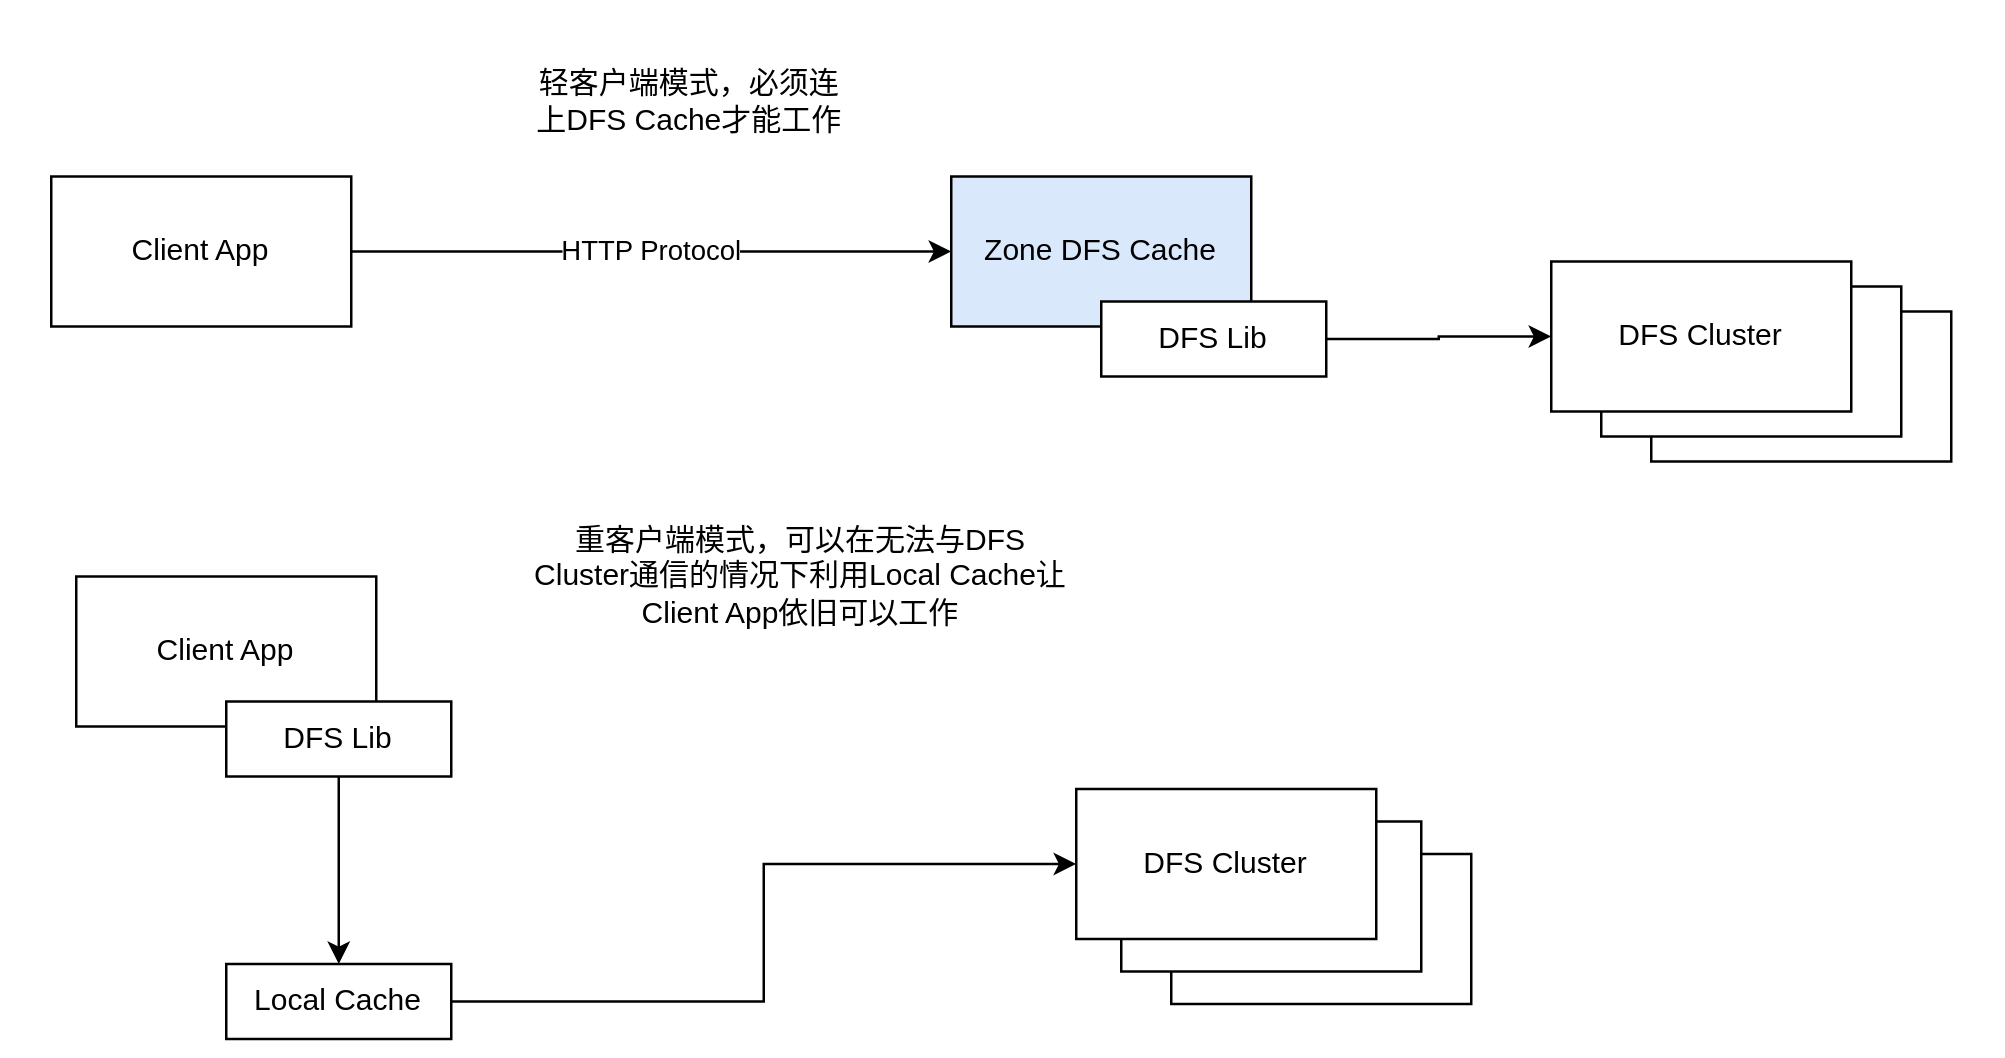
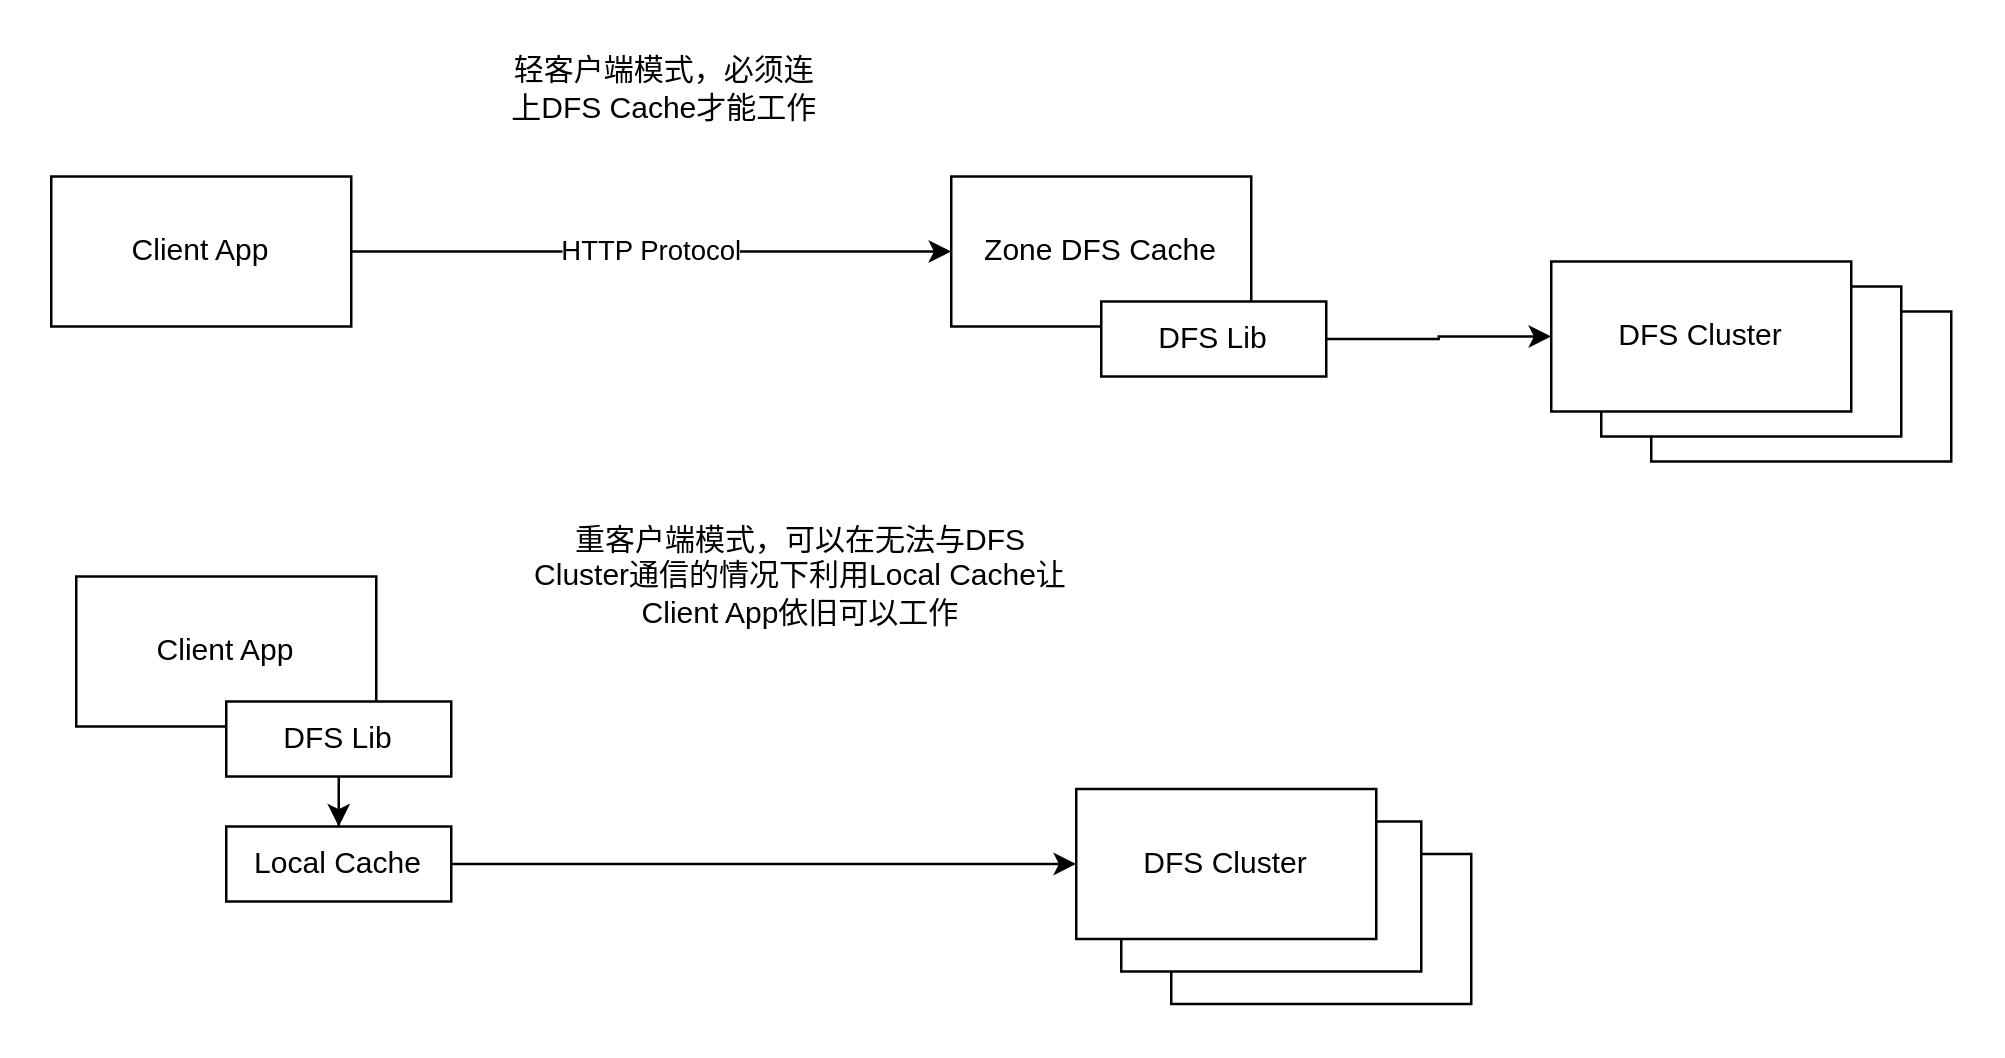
  <mxCell id="0" />
  <mxCell id="1" parent="0" />
  <mxCell id="2" value="HTTP Protocol" style="edgeStyle=orthogonalEdgeStyle;rounded=0;orthogonalLoop=1;jettySize=auto;html=1;exitX=1;exitY=0.5;exitDx=0;exitDy=0;entryX=0;entryY=0.5;entryDx=0;entryDy=0;" edge="1" parent="1" source="3" target="5"><mxGeometry relative="1" as="geometry" /></mxCell>
  <mxCell id="3" value="Client App" style="rounded=0;whiteSpace=wrap;html=1;" vertex="1" parent="1"><mxGeometry x="20" y="70" width="120" height="60" as="geometry" /></mxCell>
  <mxCell id="4" style="edgeStyle=orthogonalEdgeStyle;rounded=0;orthogonalLoop=1;jettySize=auto;html=1;exitX=1;exitY=0.5;exitDx=0;exitDy=0;entryX=0;entryY=0.5;entryDx=0;entryDy=0;" edge="1" parent="1" source="19" target="8"><mxGeometry relative="1" as="geometry" /></mxCell>
- <mxCell id="5" value="Zone DFS Cache" style="rounded=0;whiteSpace=wrap;html=1;fillColor=#dae8fc;" vertex="1" parent="1"><mxGeometry x="380" y="70" width="120" height="60" as="geometry" /></mxCell>
+ <mxCell id="5" value="Zone DFS Cache" style="rounded=0;whiteSpace=wrap;html=1;" vertex="1" parent="1"><mxGeometry x="380" y="70" width="120" height="60" as="geometry" /></mxCell>
  <mxCell id="6" value="" style="rounded=0;whiteSpace=wrap;html=1;" vertex="1" parent="1"><mxGeometry x="660" y="124" width="120" height="60" as="geometry" /></mxCell>
  <mxCell id="7" value="" style="rounded=0;whiteSpace=wrap;html=1;" vertex="1" parent="1"><mxGeometry x="640" y="114" width="120" height="60" as="geometry" /></mxCell>
  <mxCell id="8" value="DFS Cluster" style="rounded=0;whiteSpace=wrap;html=1;" vertex="1" parent="1"><mxGeometry x="620" y="104" width="120" height="60" as="geometry" /></mxCell>
- <mxCell id="9" value="轻客户端模式，必须连上DFS Cache才能工作" style="text;html=1;align=center;verticalAlign=middle;whiteSpace=wrap;rounded=0;" vertex="1" parent="1"><mxGeometry x="211" y="25" width="129" height="30" as="geometry" /></mxCell>
+ <mxCell id="9" value="轻客户端模式，必须连上DFS Cache才能工作" style="text;html=1;align=center;verticalAlign=middle;whiteSpace=wrap;rounded=0;" vertex="1" parent="1"><mxGeometry x="201" y="20" width="129" height="30" as="geometry" /></mxCell>
  <mxCell id="10" value="Client App" style="rounded=0;whiteSpace=wrap;html=1;" vertex="1" parent="1"><mxGeometry x="30" y="230" width="120" height="60" as="geometry" /></mxCell>
  <mxCell id="11" style="edgeStyle=orthogonalEdgeStyle;rounded=0;orthogonalLoop=1;jettySize=auto;html=1;exitX=0.5;exitY=1;exitDx=0;exitDy=0;" edge="1" parent="1" source="12" target="14"><mxGeometry relative="1" as="geometry" /></mxCell>
  <mxCell id="12" value="DFS Lib" style="rounded=0;whiteSpace=wrap;html=1;" vertex="1" parent="1"><mxGeometry x="90" y="280" width="90" height="30" as="geometry" /></mxCell>
  <mxCell id="13" style="edgeStyle=orthogonalEdgeStyle;rounded=0;orthogonalLoop=1;jettySize=auto;html=1;exitX=1;exitY=0.5;exitDx=0;exitDy=0;entryX=0;entryY=0.5;entryDx=0;entryDy=0;" edge="1" parent="1" source="14" target="17"><mxGeometry relative="1" as="geometry" /></mxCell>
- <mxCell id="14" value="Local Cache" style="rounded=0;whiteSpace=wrap;html=1;" vertex="1" parent="1"><mxGeometry x="90" y="385" width="90" height="30" as="geometry" /></mxCell>
+ <mxCell id="14" value="Local Cache" style="rounded=0;whiteSpace=wrap;html=1;" vertex="1" parent="1"><mxGeometry x="90" y="330" width="90" height="30" as="geometry" /></mxCell>
  <mxCell id="15" value="" style="rounded=0;whiteSpace=wrap;html=1;" vertex="1" parent="1"><mxGeometry x="468" y="341" width="120" height="60" as="geometry" /></mxCell>
  <mxCell id="16" value="" style="rounded=0;whiteSpace=wrap;html=1;" vertex="1" parent="1"><mxGeometry x="448" y="328" width="120" height="60" as="geometry" /></mxCell>
  <mxCell id="17" value="DFS Cluster" style="rounded=0;whiteSpace=wrap;html=1;" vertex="1" parent="1"><mxGeometry x="430" y="315" width="120" height="60" as="geometry" /></mxCell>
  <mxCell id="18" value="重客户端模式，可以在无法与DFS Cluster通信的情况下利用Local Cache让Client App依旧可以工作" style="text;html=1;align=center;verticalAlign=middle;whiteSpace=wrap;rounded=0;" vertex="1" parent="1"><mxGeometry x="210" y="200" width="220" height="60" as="geometry" /></mxCell>
  <mxCell id="19" value="DFS Lib" style="rounded=0;whiteSpace=wrap;html=1;" vertex="1" parent="1"><mxGeometry x="440" y="120" width="90" height="30" as="geometry" /></mxCell>
